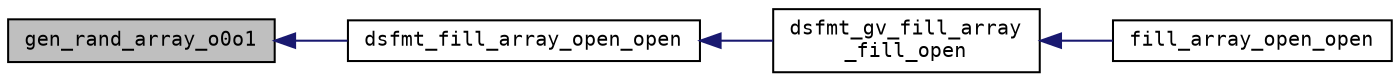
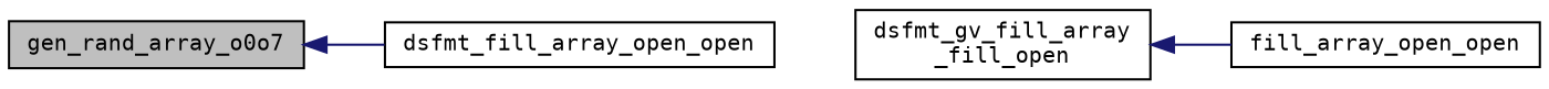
  digraph {
    fontname="DejaVu Sans Mono"
    rankdir=LR
    node [color=black fillcolor=white fontname="DejaVu Sans Mono" fontsize=10 shape=record style=filled]
    edge [color=midnightblue dir=back fontname="DejaVu Sans Mono" fontsize=10 labelfontname=Helvetica labelfontsize=10 style=solid]
-   n1 [fillcolor=grey75 fontcolor=black height=0.2 label=gen_rand_array_o0o1 width=0.4]
+   n1 [fillcolor=grey75 fontcolor=black height=0.2 label=gen_rand_array_o0o7 width=0.4]
    n2 [height=0.2 label=dsfmt_fill_array_open_open width=0.4]
    n3 [height=0.2 label="dsfmt_gv_fill_array\l_fill_open" width=0.4]
    n4 [height=0.2 label=fill_array_open_open width=0.4]
    n1 -> n2
-   n2 -> n3
    n3 -> n4
  }
